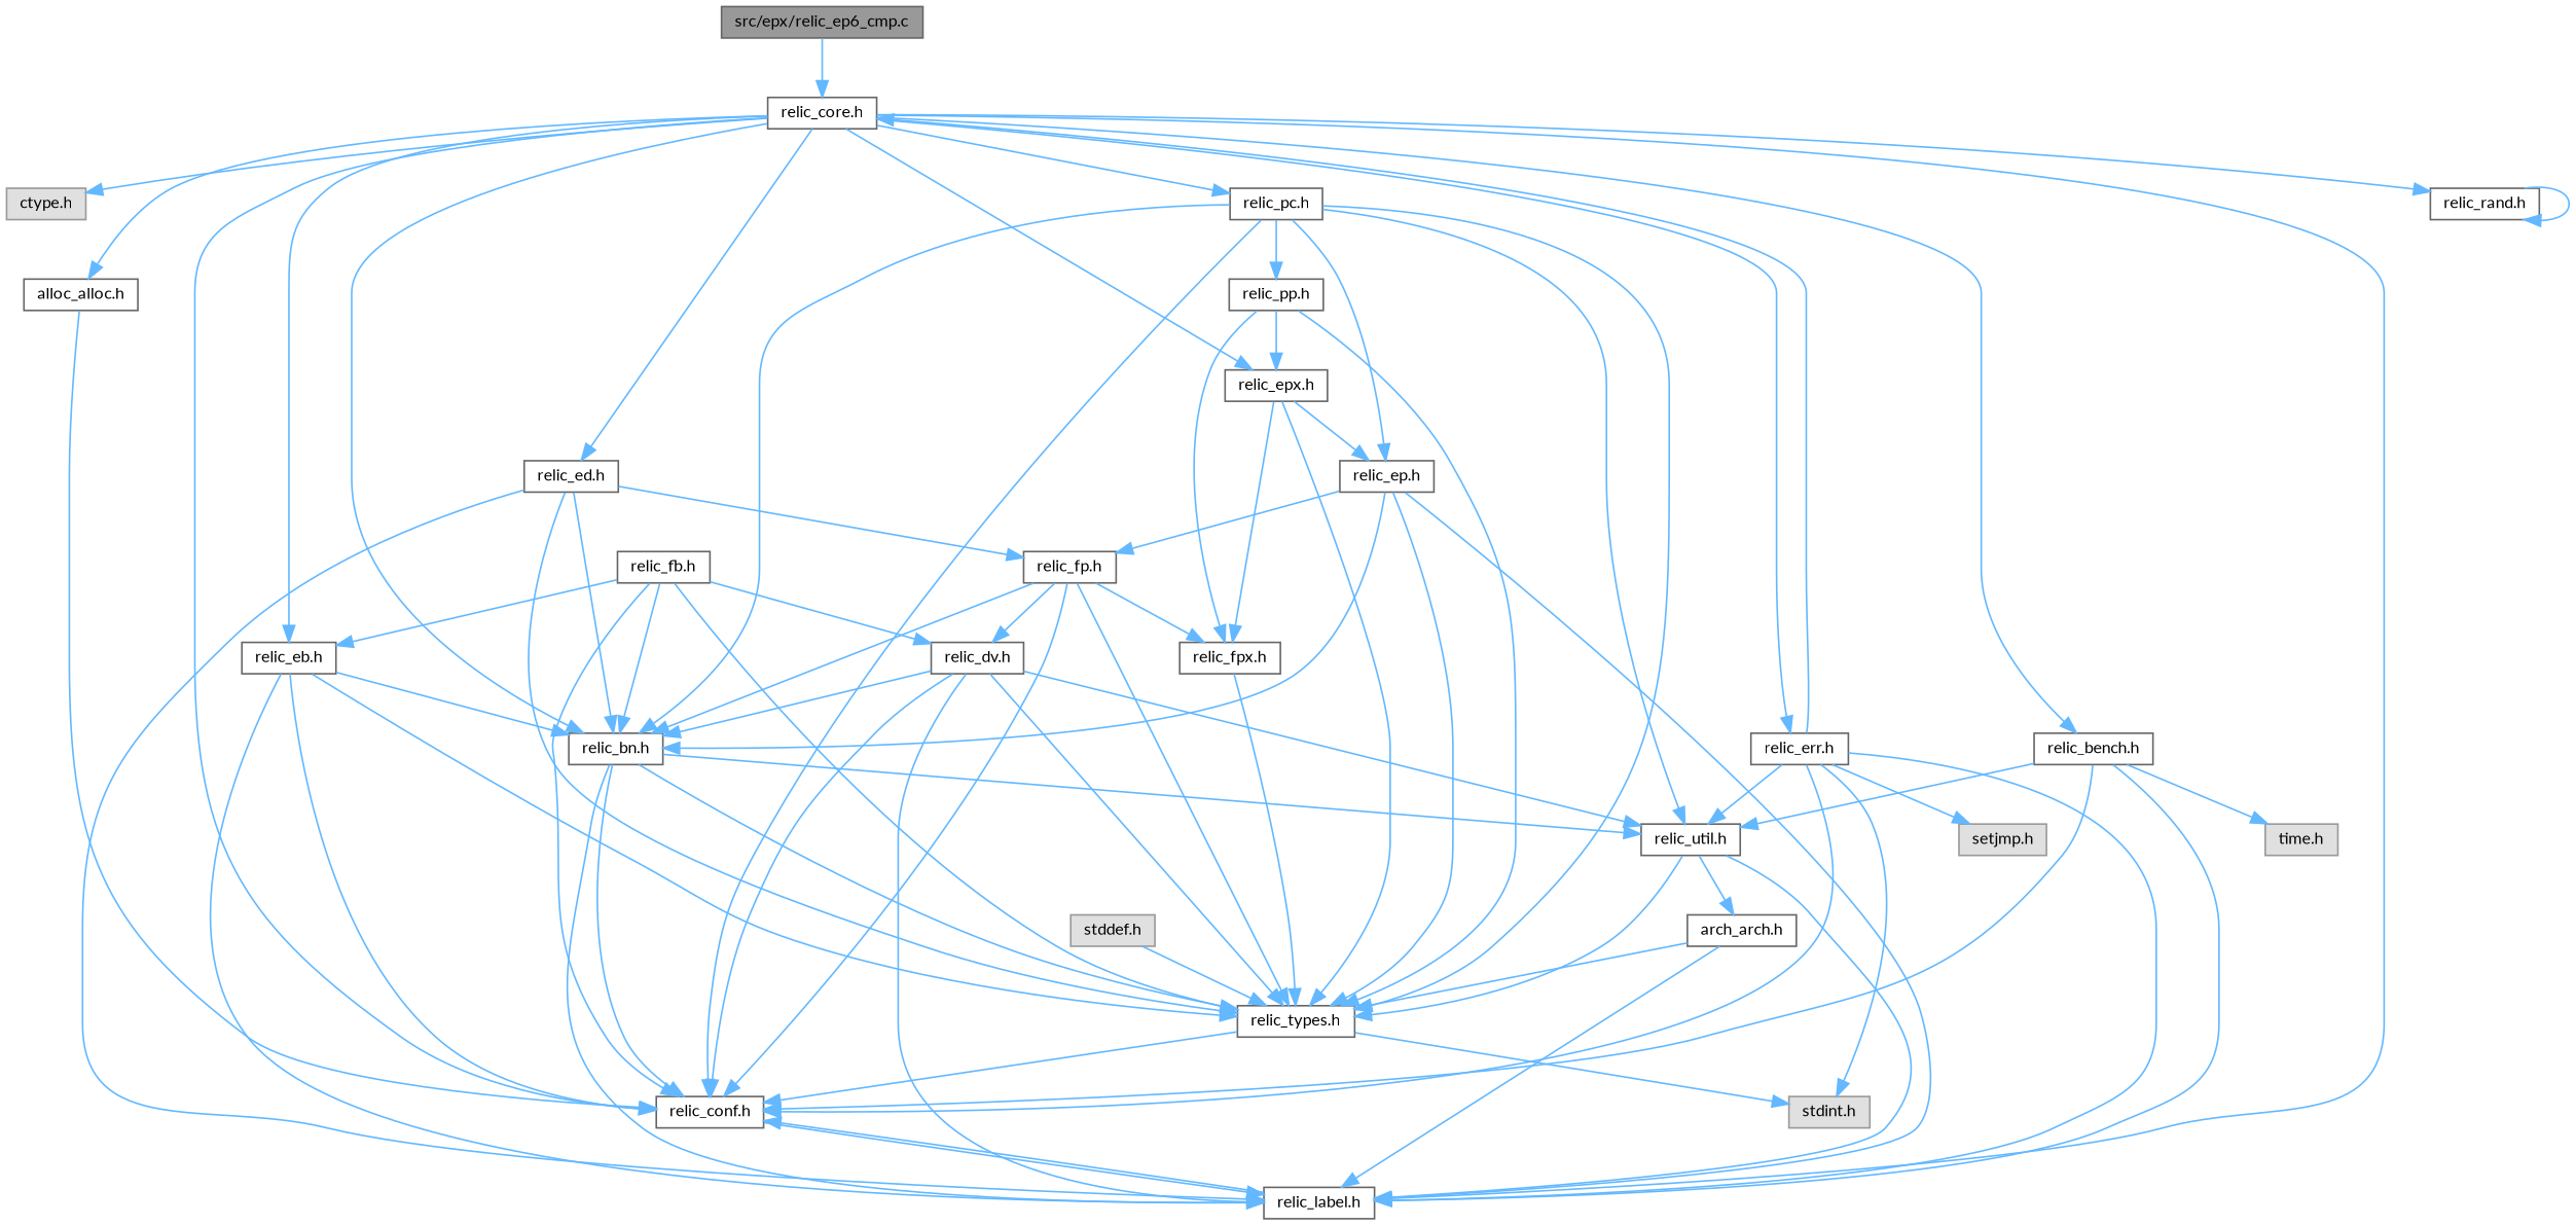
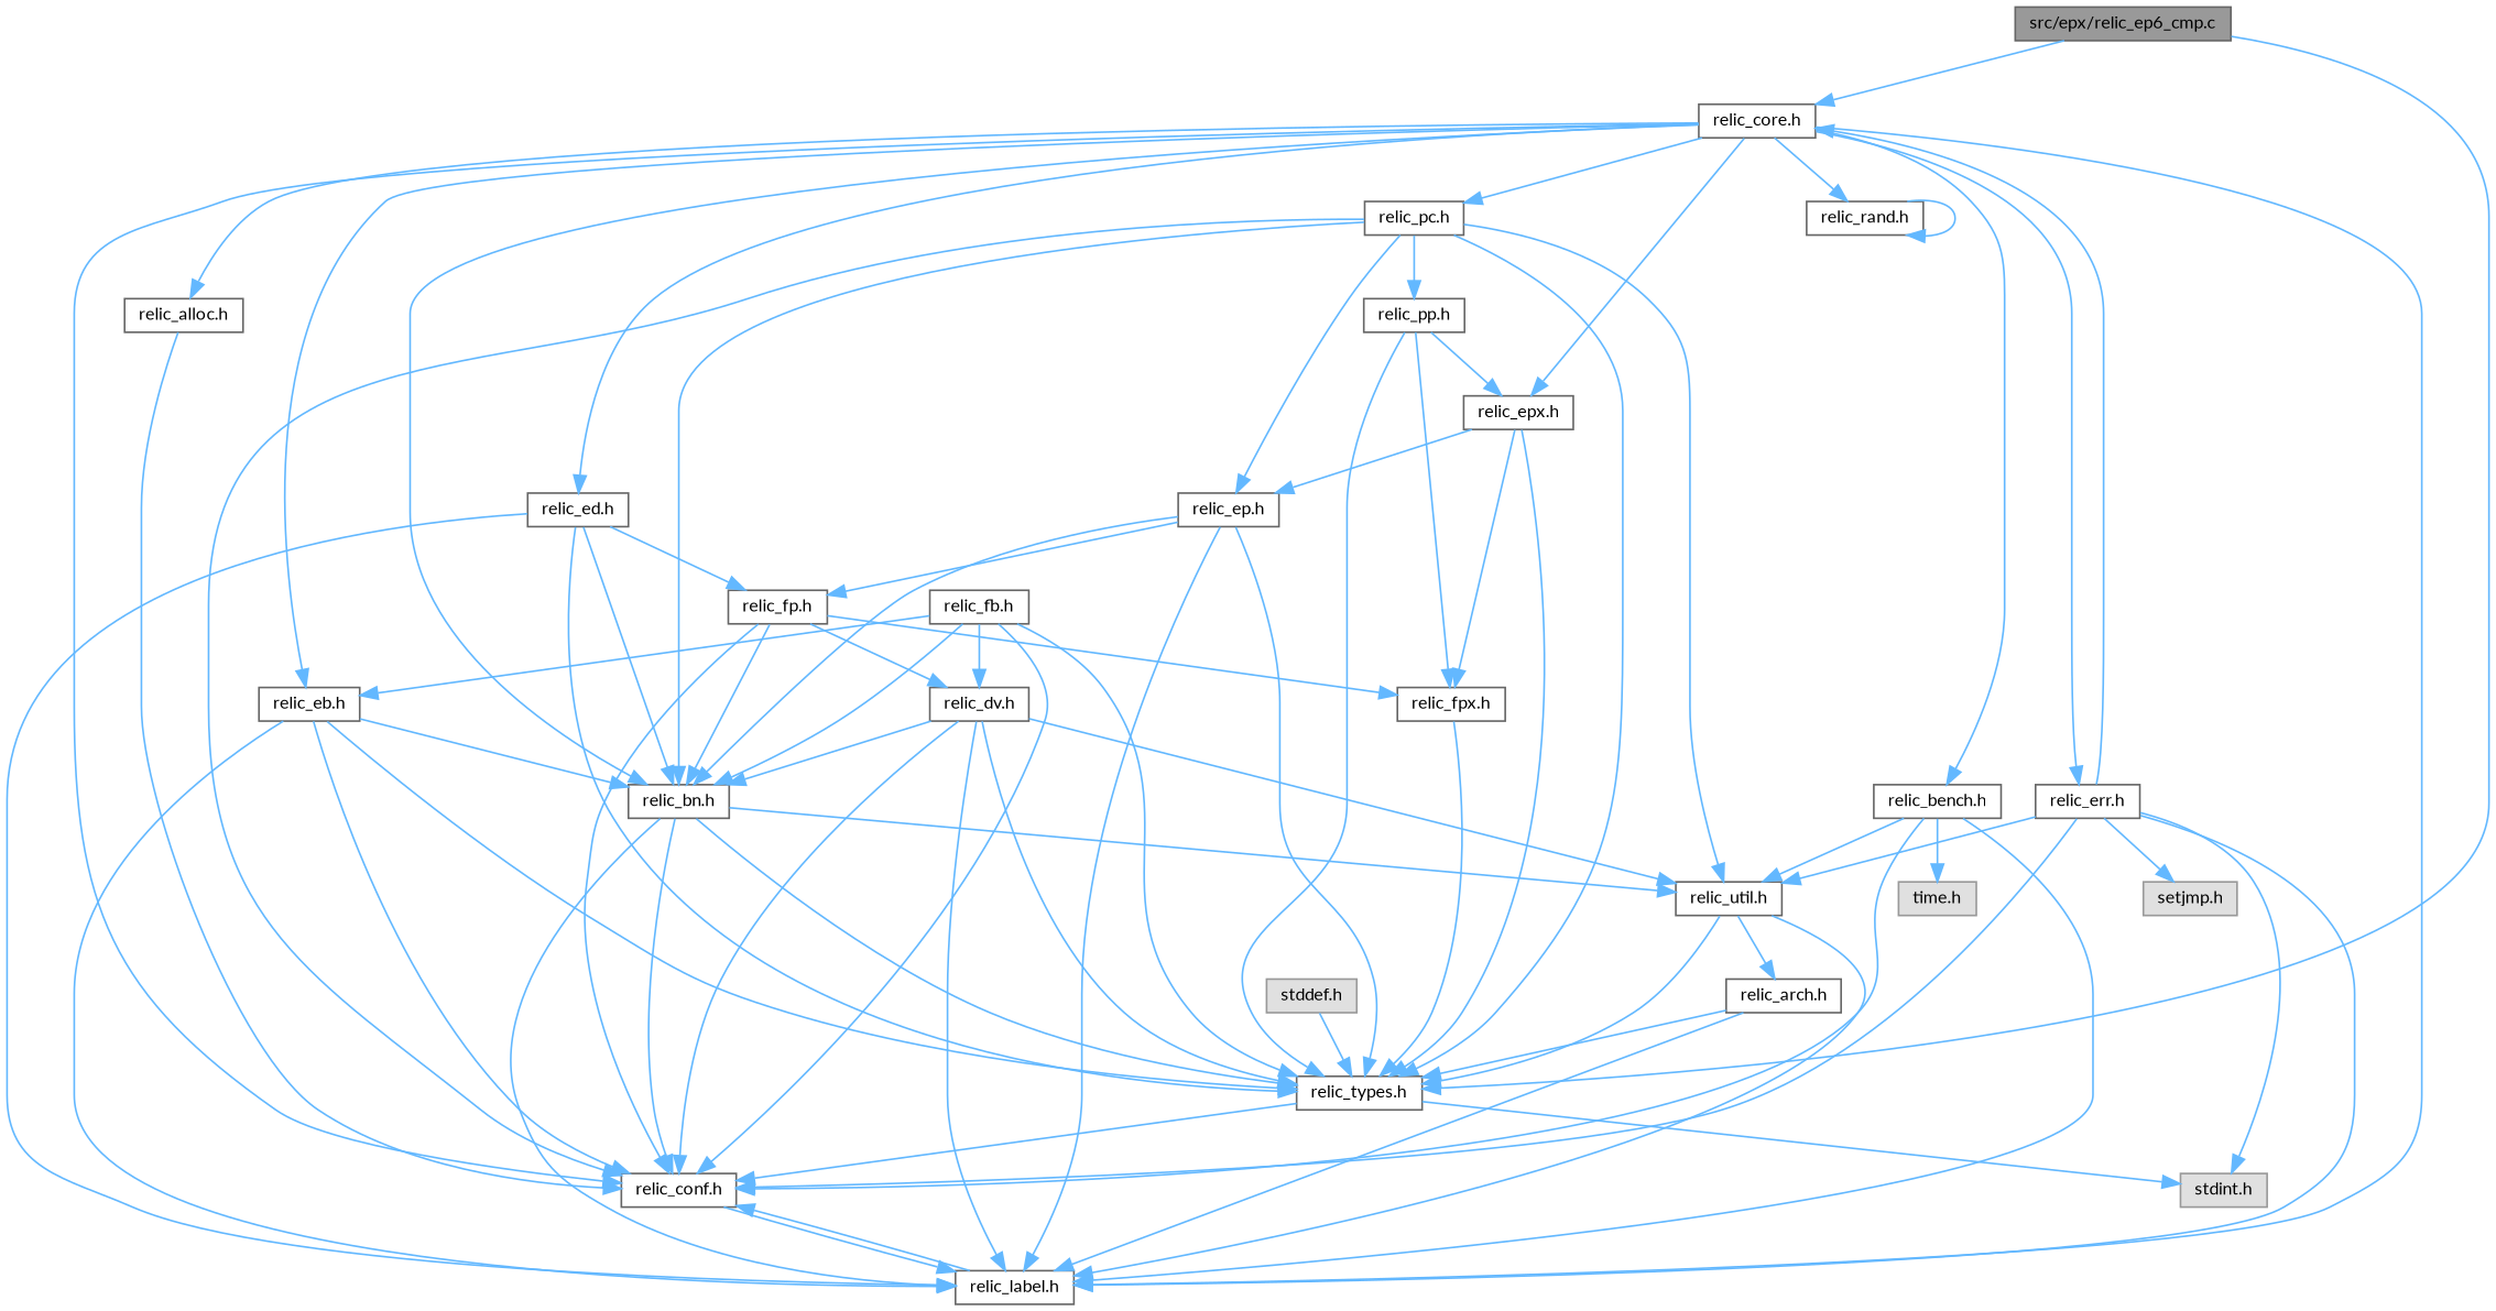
  digraph {
    fontname=Lato
    node [color=grey40 fillcolor=white fontname=Lato fontsize=10 shape=box style=filled]
    edge [color=steelblue1 fontname=Lato fontsize=10 labelfontname=Helvetica labelfontsize=10 style=solid]
    n1 [color=gray40 fillcolor=grey60 fontcolor=black height=0.2 label="src/epx/relic_ep6_cmp.c" width=0.4]
    n2 [height=0.2 label="relic_core.h" width=0.4]
-   n3 [color=grey60 fillcolor="#E0E0E0" height=0.2 label="ctype.h" width=0.4]
    n4 [height=0.2 label="relic_err.h" width=0.4]
    n5 [height=0.2 label="relic_conf.h" width=0.4]
    n6 [height=0.2 label="relic_label.h" width=0.4]
    n7 [height=0.2 label="relic_bn.h" width=0.4]
    n8 [height=0.2 label="relic_eb.h" width=0.4]
    n9 [height=0.2 label="relic_epx.h" width=0.4]
    n10 [height=0.2 label="relic_ed.h" width=0.4]
    n11 [height=0.2 label="relic_pc.h" width=0.4]
    n12 [height=0.2 label="relic_bench.h" width=0.4]
    n13 [height=0.2 label="relic_rand.h" width=0.4]
-   n14 [height=0.2 label="alloc_alloc.h" width=0.4]
+   n14 [height=0.2 label="relic_alloc.h" width=0.4]
    n15 [color=grey60 fillcolor="#E0E0E0" height=0.2 label="stdint.h" width=0.4]
    n16 [height=0.2 label="relic_util.h" width=0.4]
    n17 [color=grey60 fillcolor="#E0E0E0" height=0.2 label="setjmp.h" width=0.4]
    n18 [height=0.2 label="relic_types.h" width=0.4]
    n19 [height=0.2 label="relic_fpx.h" width=0.4]
    n20 [height=0.2 label="relic_ep.h" width=0.4]
    n21 [height=0.2 label="relic_fp.h" width=0.4]
    n22 [height=0.2 label="relic_pp.h" width=0.4]
    n23 [color=grey60 fillcolor="#E0E0E0" height=0.2 label="time.h" width=0.4]
-   n24 [height=0.2 label="arch_arch.h" width=0.4]
+   n24 [height=0.2 label="relic_arch.h" width=0.4]
    n25 [color=grey60 fillcolor="#E0E0E0" height=0.2 label="stddef.h" width=0.4]
    n26 [height=0.2 label="relic_fb.h" width=0.4]
    n27 [height=0.2 label="relic_dv.h" width=0.4]
    n1 -> n2
-   n2 -> n3
    n2 -> n4
    n2 -> n5
    n2 -> n6
    n2 -> n7
    n2 -> n8
    n2 -> n9
    n2 -> n10
    n2 -> n11
    n2 -> n12
    n2 -> n13
    n2 -> n14
    n4 -> n2
    n4 -> n5
    n4 -> n6
    n4 -> n15
    n4 -> n16
    n4 -> n17
    n5 -> n6
    n6 -> n5
    n7 -> n5
    n7 -> n6
    n7 -> n16
    n7 -> n18
    n8 -> n5
    n8 -> n6
    n8 -> n7
    n8 -> n18
    n9 -> n18
    n9 -> n19
    n9 -> n20
    n10 -> n6
    n10 -> n7
    n10 -> n18
    n10 -> n21
    n11 -> n5
    n11 -> n7
    n11 -> n16
    n11 -> n18
    n11 -> n20
    n11 -> n22
    n12 -> n5
    n12 -> n6
    n12 -> n16
    n12 -> n23
    n13 -> n13
    n14 -> n5
    n16 -> n6
    n16 -> n18
    n16 -> n24
    n18 -> n5
    n18 -> n15
    n19 -> n18
    n20 -> n6
    n20 -> n7
    n20 -> n18
    n20 -> n21
    n21 -> n5
    n21 -> n7
-   n21 -> n18
+   n1 -> n18
    n21 -> n19
    n21 -> n27
    n22 -> n9
    n22 -> n18
    n22 -> n19
    n24 -> n6
    n24 -> n18
    n25 -> n18
    n26 -> n5
    n26 -> n7
    n26 -> n8
    n26 -> n18
    n26 -> n27
    n27 -> n5
    n27 -> n6
    n27 -> n7
    n27 -> n16
    n27 -> n18
  }
